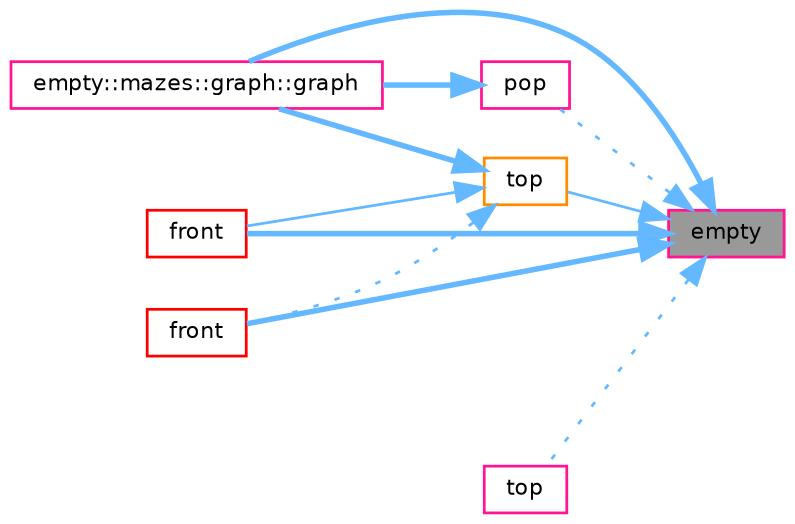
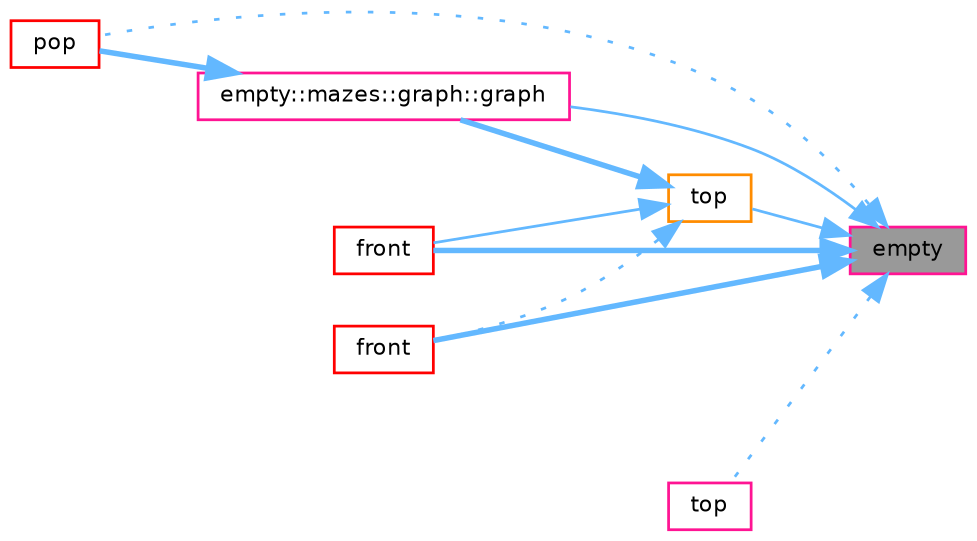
  digraph {
    rankdir=RL
    node [color=deeppink fillcolor=white fontname=Helvetica fontsize=8 shape=box style=filled]
    edge [color=steelblue1 dir=back fontname=Helvetica fontsize=8 labelfontname=Helvetica labelfontsize=8 style=bold]
    n1 [fillcolor=grey60 fontcolor=black height=0.2 label=empty width=0.4]
    n2 [height=0.2 label="empty::mazes::graph::graph" width=0.4]
    n3 [color=red height=0.2 label=front width=0.4]
    n4 [color=red height=0.2 label=front width=0.4]
-   n5 [height=0.2 label=pop width=0.4]
+   n5 [color=red height=0.2 label=pop width=0.4]
    n6 [height=0.2 label=top width=0.4]
    n7 [color=darkorange height=0.2 label=top width=0.4]
-   n1 -> n2
+   n1 -> n2 [style=solid]
    n1 -> n3
    n1 -> n4
    n1 -> n5 [style=dotted]
    n1 -> n6 [style=dotted]
    n1 -> n7 [style=solid]
-   n5 -> n2
+   n2 -> n5
    n7 -> n2
    n7 -> n3 [style=solid]
    n7 -> n4 [style=dotted]
  }
